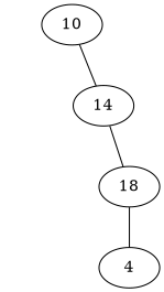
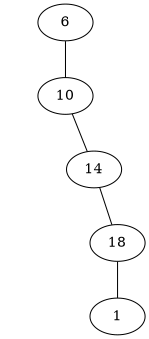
  digraph {
    edge [arrowhead=none]
    none [style=invisible]
+   6
    10
    14
    18
-   4
+   4 [label=1]
+   6 -> 10
    10 -> none [style=invisible]
    10 -> 14
    14 -> none [style=invisible]
    14 -> 18
    18 -> 4
  }
